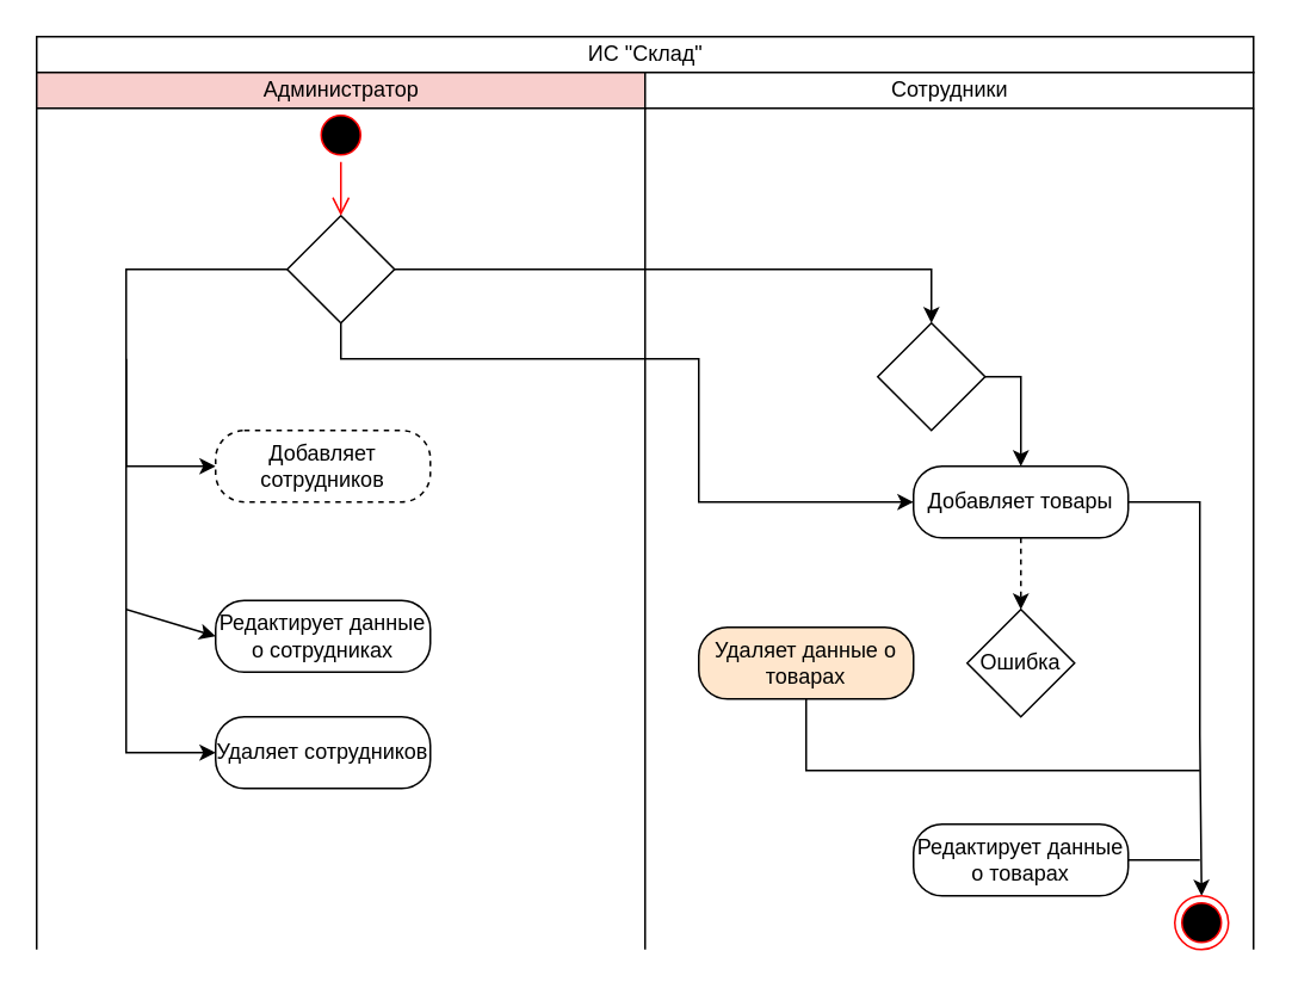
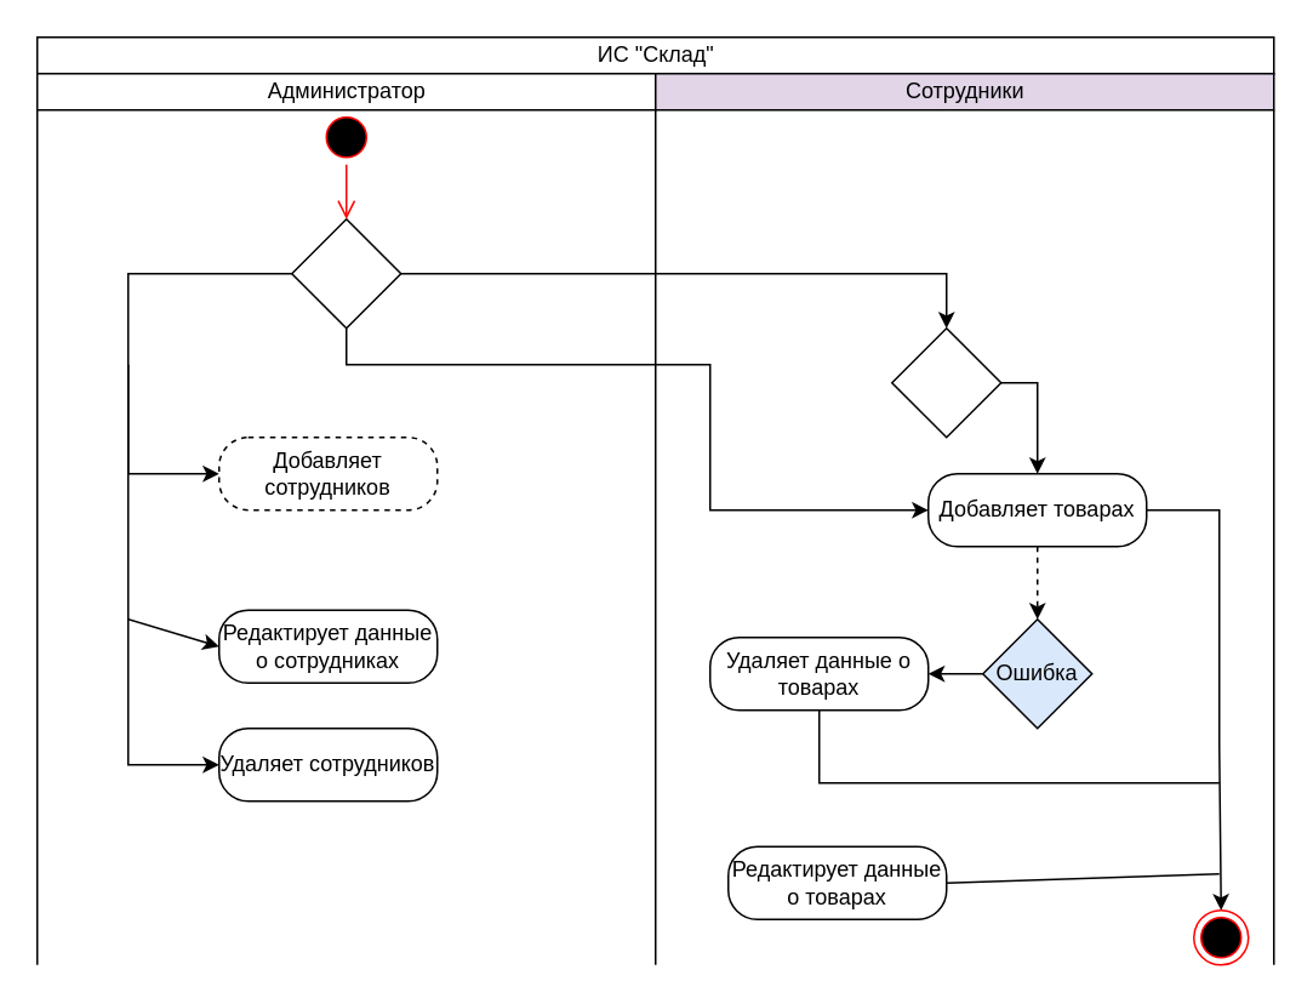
  <mxCell id="0" />
  <mxCell id="1" parent="0" />
  <mxCell id="2" value="ИС &quot;Склад&quot;" style="html=1;" vertex="1" parent="1"><mxGeometry x="20" y="20" width="680" height="20" as="geometry" /></mxCell>
- <mxCell id="3" value="Администратор" style="html=1;fillColor=#f8cecc;" vertex="1" parent="1"><mxGeometry x="20" y="40" width="340" height="20" as="geometry" /></mxCell>
- <mxCell id="4" value="Сотрудники" style="html=1;" vertex="1" parent="1"><mxGeometry x="360" y="40" width="340" height="20" as="geometry" /></mxCell>
+ <mxCell id="3" value="Администратор" style="html=1;" vertex="1" parent="1"><mxGeometry x="20" y="40" width="340" height="20" as="geometry" /></mxCell>
+ <mxCell id="4" value="Сотрудники" style="html=1;fillColor=#e1d5e7;" vertex="1" parent="1"><mxGeometry x="360" y="40" width="340" height="20" as="geometry" /></mxCell>
  <mxCell id="5" value="" style="endArrow=none;html=1;rounded=0;entryX=0;entryY=1;entryDx=0;entryDy=0;" edge="1" parent="1" target="4"><mxGeometry width="50" height="50" relative="1" as="geometry"><mxPoint x="360" y="530" as="sourcePoint" /><mxPoint x="400" y="180" as="targetPoint" /></mxGeometry></mxCell>
  <mxCell id="6" value="" style="endArrow=none;html=1;rounded=0;entryX=0;entryY=1;entryDx=0;entryDy=0;" edge="1" parent="1"><mxGeometry width="50" height="50" relative="1" as="geometry"><mxPoint x="20" y="530" as="sourcePoint" /><mxPoint x="20" y="60" as="targetPoint" /></mxGeometry></mxCell>
  <mxCell id="7" value="" style="rhombus;whiteSpace=wrap;html=1;" vertex="1" parent="1"><mxGeometry x="160" y="120" width="60" height="60" as="geometry" /></mxCell>
  <mxCell id="8" value="" style="endArrow=none;html=1;rounded=0;entryX=0;entryY=1;entryDx=0;entryDy=0;" edge="1" parent="1"><mxGeometry width="50" height="50" relative="1" as="geometry"><mxPoint x="700" y="530" as="sourcePoint" /><mxPoint x="700" y="60" as="targetPoint" /></mxGeometry></mxCell>
  <mxCell id="9" value="" style="endArrow=classic;html=1;rounded=0;exitX=0;exitY=0.5;exitDx=0;exitDy=0;entryX=0;entryY=0.5;entryDx=0;entryDy=0;" edge="1" parent="1" source="7" target="10"><mxGeometry width="50" height="50" relative="1" as="geometry"><mxPoint x="40" y="250" as="sourcePoint" /><mxPoint x="170" y="240" as="targetPoint" /><Array as="points"><mxPoint x="110" y="150" /><mxPoint x="70" y="150" /><mxPoint x="70" y="200" /><mxPoint x="70" y="260" /></Array></mxGeometry></mxCell>
  <mxCell id="10" value="&lt;div&gt;Добавляет сотрудников&lt;/div&gt;" style="rounded=1;whiteSpace=wrap;html=1;arcSize=40;dashed=1;" vertex="1" parent="1"><mxGeometry x="120" y="240" width="120" height="40" as="geometry" /></mxCell>
  <mxCell id="11" value="&lt;div&gt;Редактирует данные о сотрудниках&lt;/div&gt;" style="rounded=1;whiteSpace=wrap;html=1;arcSize=40;" vertex="1" parent="1"><mxGeometry x="120" y="335" width="120" height="40" as="geometry" /></mxCell>
  <mxCell id="12" value="" style="endArrow=classic;html=1;rounded=0;entryX=0;entryY=0.5;entryDx=0;entryDy=0;" edge="1" parent="1" target="11"><mxGeometry width="50" height="50" relative="1" as="geometry"><mxPoint x="70" y="200" as="sourcePoint" /><mxPoint x="70" y="340" as="targetPoint" /><Array as="points"><mxPoint x="70" y="270" /><mxPoint x="70" y="340" /></Array></mxGeometry></mxCell>
  <mxCell id="13" value="&lt;div&gt;Удаляет сотрудников&lt;/div&gt;" style="rounded=1;whiteSpace=wrap;html=1;arcSize=40;" vertex="1" parent="1"><mxGeometry x="120" y="400" width="120" height="40" as="geometry" /></mxCell>
  <mxCell id="14" value="" style="endArrow=classic;html=1;rounded=0;entryX=0;entryY=0.5;entryDx=0;entryDy=0;" edge="1" parent="1"><mxGeometry width="50" height="50" relative="1" as="geometry"><mxPoint x="70" y="340" as="sourcePoint" /><mxPoint x="120" y="420" as="targetPoint" /><Array as="points"><mxPoint x="70" y="350" /><mxPoint x="70" y="420" /></Array></mxGeometry></mxCell>
  <mxCell id="15" value="" style="endArrow=classic;html=1;rounded=0;exitX=1;exitY=0.5;exitDx=0;exitDy=0;entryX=0.5;entryY=0;entryDx=0;entryDy=0;" edge="1" parent="1" source="7" target="16"><mxGeometry width="50" height="50" relative="1" as="geometry"><mxPoint x="350" y="320" as="sourcePoint" /><mxPoint x="540" y="200" as="targetPoint" /><Array as="points"><mxPoint x="500" y="150" /><mxPoint x="520" y="150" /></Array></mxGeometry></mxCell>
  <mxCell id="16" value="" style="rhombus;whiteSpace=wrap;html=1;" vertex="1" parent="1"><mxGeometry x="490" y="180" width="60" height="60" as="geometry" /></mxCell>
- <mxCell id="17" value="Добавляет товары" style="rounded=1;whiteSpace=wrap;html=1;arcSize=40;" vertex="1" parent="1"><mxGeometry x="510" y="260" width="120" height="40" as="geometry" /></mxCell>
- <mxCell id="18" value="Редактирует данные о товарах" style="rounded=1;whiteSpace=wrap;html=1;arcSize=40;" vertex="1" parent="1"><mxGeometry x="510" y="460" width="120" height="40" as="geometry" /></mxCell>
- <mxCell id="19" value="Удаляет данные о товарах" style="rounded=1;whiteSpace=wrap;html=1;arcSize=40;fillColor=#ffe6cc;" vertex="1" parent="1"><mxGeometry x="390" y="350" width="120" height="40" as="geometry" /></mxCell>
+ <mxCell id="17" value="Добавляет товарах" style="rounded=1;whiteSpace=wrap;html=1;arcSize=40;" vertex="1" parent="1"><mxGeometry x="510" y="260" width="120" height="40" as="geometry" /></mxCell>
+ <mxCell id="18" value="Редактирует данные о товарах" style="rounded=1;whiteSpace=wrap;html=1;arcSize=40;" vertex="1" parent="1"><mxGeometry x="400" y="465" width="120" height="40" as="geometry" /></mxCell>
+ <mxCell id="19" value="Удаляет данные о товарах" style="rounded=1;whiteSpace=wrap;html=1;arcSize=40;" vertex="1" parent="1"><mxGeometry x="390" y="350" width="120" height="40" as="geometry" /></mxCell>
  <mxCell id="20" value="" style="endArrow=classic;html=1;rounded=0;exitX=1;exitY=0.5;exitDx=0;exitDy=0;entryX=0.5;entryY=0;entryDx=0;entryDy=0;" edge="1" parent="1" source="16" target="17"><mxGeometry width="50" height="50" relative="1" as="geometry"><mxPoint x="590" y="280" as="sourcePoint" /><mxPoint x="640" y="210" as="targetPoint" /><Array as="points"><mxPoint x="570" y="210" /></Array></mxGeometry></mxCell>
- <mxCell id="21" value="Ошибка" style="rhombus;whiteSpace=wrap;html=1;" vertex="1" parent="1"><mxGeometry x="540" y="340" width="60" height="60" as="geometry" /></mxCell>
+ <mxCell id="21" value="Ошибка" style="rhombus;whiteSpace=wrap;html=1;fillColor=#dae8fc;" vertex="1" parent="1"><mxGeometry x="540" y="340" width="60" height="60" as="geometry" /></mxCell>
  <mxCell id="22" value="" style="endArrow=classic;html=1;rounded=0;exitX=0.5;exitY=1;exitDx=0;exitDy=0;entryX=0.5;entryY=0;entryDx=0;entryDy=0;dashed=1;" edge="1" parent="1" source="17" target="21"><mxGeometry width="50" height="50" relative="1" as="geometry"><mxPoint x="520" y="400" as="sourcePoint" /><mxPoint x="570" y="350" as="targetPoint" /></mxGeometry></mxCell>
+ <mxCell id="23" value="" style="endArrow=classic;html=1;rounded=0;exitX=0;exitY=0.5;exitDx=0;exitDy=0;entryX=1;entryY=0.5;entryDx=0;entryDy=0;" edge="1" parent="1" source="21" target="19"><mxGeometry width="50" height="50" relative="1" as="geometry"><mxPoint x="500" y="423" as="sourcePoint" /><mxPoint x="550" y="373" as="targetPoint" /></mxGeometry></mxCell>
  <mxCell id="24" value="" style="endArrow=classic;html=1;rounded=0;entryX=0;entryY=0.5;entryDx=0;entryDy=0;exitX=0.5;exitY=1;exitDx=0;exitDy=0;" edge="1" parent="1" source="7" target="17"><mxGeometry width="50" height="50" relative="1" as="geometry"><mxPoint x="410" y="370" as="sourcePoint" /><mxPoint x="460" y="320" as="targetPoint" /><Array as="points"><mxPoint x="190" y="200" /><mxPoint x="390" y="200" /><mxPoint x="390" y="280" /></Array></mxGeometry></mxCell>
  <mxCell id="25" value="" style="endArrow=classic;html=1;rounded=0;exitX=1;exitY=0.5;exitDx=0;exitDy=0;entryX=0.5;entryY=0;entryDx=0;entryDy=0;" edge="1" parent="1" source="17" target="28"><mxGeometry width="50" height="50" relative="1" as="geometry"><mxPoint x="390" y="360" as="sourcePoint" /><mxPoint x="670" y="440" as="targetPoint" /><Array as="points"><mxPoint x="670" y="280" /><mxPoint x="670" y="410" /></Array></mxGeometry></mxCell>
  <mxCell id="26" value="" style="ellipse;html=1;shape=startState;fillColor=#000000;strokeColor=#ff0000;" vertex="1" parent="1"><mxGeometry x="175" y="60" width="30" height="30" as="geometry" /></mxCell>
  <mxCell id="27" value="" style="edgeStyle=orthogonalEdgeStyle;html=1;verticalAlign=bottom;endArrow=open;endSize=8;strokeColor=#ff0000;rounded=0;entryX=0.5;entryY=0;entryDx=0;entryDy=0;" edge="1" source="26" parent="1" target="7"><mxGeometry relative="1" as="geometry"><mxPoint x="255" y="590" as="targetPoint" /></mxGeometry></mxCell>
  <mxCell id="28" value="" style="ellipse;html=1;shape=endState;fillColor=#000000;strokeColor=#ff0000;" vertex="1" parent="1"><mxGeometry x="656" y="500" width="30" height="30" as="geometry" /></mxCell>
  <mxCell id="29" value="" style="endArrow=none;html=1;rounded=0;exitX=1;exitY=0.5;exitDx=0;exitDy=0;" edge="1" parent="1" source="18"><mxGeometry width="50" height="50" relative="1" as="geometry"><mxPoint x="490" y="450" as="sourcePoint" /><mxPoint x="670" y="480" as="targetPoint" /></mxGeometry></mxCell>
  <mxCell id="30" value="" style="endArrow=none;html=1;rounded=0;entryX=0.5;entryY=1;entryDx=0;entryDy=0;" edge="1" parent="1" target="19"><mxGeometry width="50" height="50" relative="1" as="geometry"><mxPoint x="670" y="430" as="sourcePoint" /><mxPoint x="540" y="400" as="targetPoint" /><Array as="points"><mxPoint x="450" y="430" /></Array></mxGeometry></mxCell>
